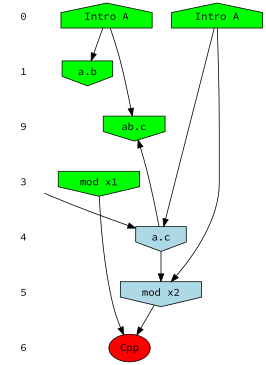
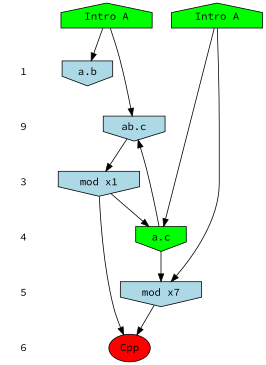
  digraph {
    fontname="Source Code Pro"
    ranksep=.5
    node [fontname="Source Code Pro" shape=plaintext style=filled]
    edge [fontname="Source Code Pro"]
-   0 [style=""]
    n2 [fillcolor=green label="Intro A" shape=house]
    n3 [fillcolor=green label="Intro A" shape=house]
    1 [style=""]
-   n5 [fillcolor=green label="a.b" shape=invhouse]
+   n5 [fillcolor=lightblue label="a.b" shape=invhouse]
    n6 [label=9 style=""]
-   n7 [fillcolor=green label="ab.c" shape=invhouse]
+   n7 [fillcolor=lightblue label="ab.c" shape=invhouse]
    3 [style=""]
-   n9 [fillcolor=green label="mod x1" shape=invhouse]
+   n9 [fillcolor=lightblue label="mod x1" shape=invhouse]
    4 [style=""]
-   n11 [fillcolor=lightblue label="a.c" shape=invhouse]
+   n11 [fillcolor=green label="a.c" shape=invhouse]
    5 [style=""]
-   n13 [fillcolor=lightblue label="mod x2" shape=invhouse]
+   n13 [fillcolor=lightblue label="mod x7" shape=invhouse]
    6 [style=""]
    n15 [fillcolor=red label=Cpp shape=""]
    subgraph sub_1 {
      rank=same
-     0
      n2
      n3
    }
    subgraph sub_2 {
      rank=same
      1
      n5
    }
    subgraph sub_3 {
      rank=same
      n6
      n7
    }
    subgraph sub_4 {
      rank=same
      3
      n9
    }
    subgraph sub_5 {
      rank=same
      4
      n11
    }
    subgraph sub_6 {
      rank=same
      5
      n13
    }
    subgraph sub_7 {
      rank=same
      6
      n15
    }
-   0 -> 1 [style=invis]
    n2 -> n11
    n2 -> n13
    n3 -> n5
    n3 -> n7
    1 -> n6 [style=invis]
    n6 -> 3 [style=invis]
+   n7 -> n9
    3 -> 4 [style=invis]
-   3 -> n11
+   n9 -> n11
    n9 -> n15
    4 -> 5 [style=invis]
    n11 -> n7
    n11 -> n13
    5 -> 6 [style=invis]
    n13 -> n15
  }
